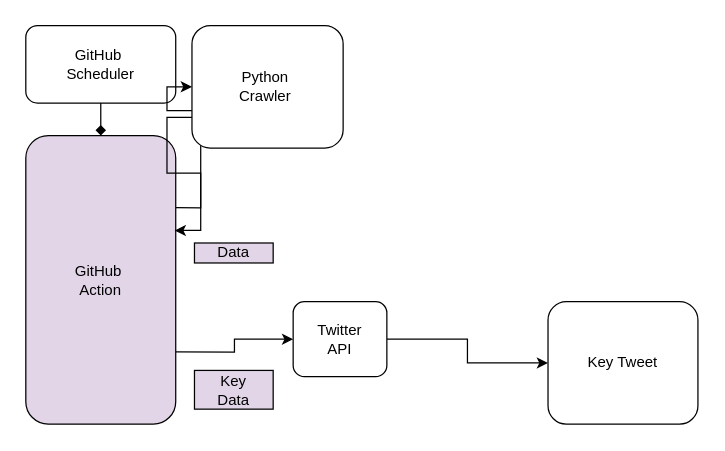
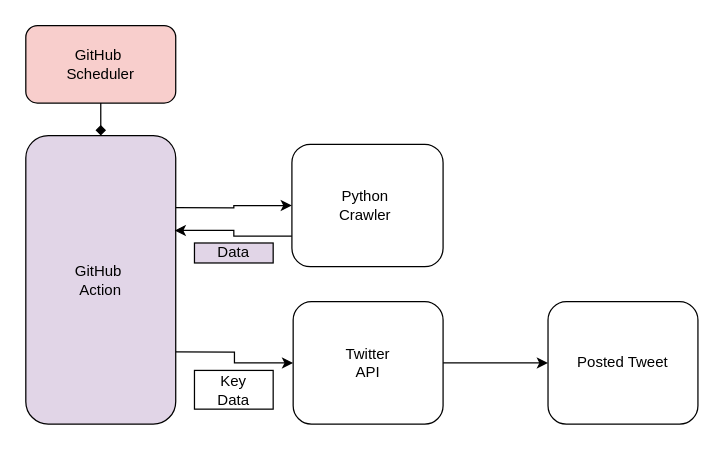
  <mxCell id="0" />
  <mxCell id="1" parent="0" />
  <mxCell id="2" value="" style="edgeStyle=orthogonalEdgeStyle;rounded=0;orthogonalLoop=1;jettySize=auto;html=1;endArrow=diamond;" edge="1" parent="1" source="3" target="6"><mxGeometry relative="1" as="geometry" /></mxCell>
- <mxCell id="3" value="GitHub&amp;nbsp;&lt;br&gt;Scheduler" style="rounded=1;whiteSpace=wrap;html=1;" vertex="1" parent="1"><mxGeometry x="20" y="20" width="120" height="62" as="geometry" /></mxCell>
+ <mxCell id="3" value="GitHub&amp;nbsp;&lt;br&gt;Scheduler" style="rounded=1;whiteSpace=wrap;html=1;fillColor=#f8cecc;" vertex="1" parent="1"><mxGeometry x="20" y="20" width="120" height="62" as="geometry" /></mxCell>
  <mxCell id="4" style="edgeStyle=orthogonalEdgeStyle;rounded=0;orthogonalLoop=1;jettySize=auto;html=1;exitX=1;exitY=0.25;exitDx=0;exitDy=0;entryX=0;entryY=0.5;entryDx=0;entryDy=0;" edge="1" parent="1" source="6" target="8"><mxGeometry relative="1" as="geometry" /></mxCell>
  <mxCell id="5" style="edgeStyle=orthogonalEdgeStyle;rounded=0;orthogonalLoop=1;jettySize=auto;html=1;exitX=1;exitY=0.75;exitDx=0;exitDy=0;" edge="1" parent="1" source="6" target="10"><mxGeometry relative="1" as="geometry" /></mxCell>
  <mxCell id="6" value="GitHub&amp;nbsp;&lt;br&gt;Action" style="rounded=1;whiteSpace=wrap;html=1;fillColor=#e1d5e7;" vertex="1" parent="1"><mxGeometry x="20" y="108" width="120" height="231" as="geometry" /></mxCell>
  <mxCell id="7" style="edgeStyle=orthogonalEdgeStyle;rounded=0;orthogonalLoop=1;jettySize=auto;html=1;exitX=0;exitY=0.75;exitDx=0;exitDy=0;entryX=0.993;entryY=0.329;entryDx=0;entryDy=0;entryPerimeter=0;" edge="1" parent="1" source="8" target="6"><mxGeometry relative="1" as="geometry" /></mxCell>
- <mxCell id="8" value="Python&amp;nbsp;&lt;br&gt;Crawler&amp;nbsp;" style="rounded=1;whiteSpace=wrap;html=1;" vertex="1" parent="1"><mxGeometry x="153" y="20" width="121" height="98" as="geometry" /></mxCell>
+ <mxCell id="8" value="Python&amp;nbsp;&lt;br&gt;Crawler&amp;nbsp;" style="rounded=1;whiteSpace=wrap;html=1;" vertex="1" parent="1"><mxGeometry x="233" y="115" width="121" height="98" as="geometry" /></mxCell>
  <mxCell id="9" style="edgeStyle=orthogonalEdgeStyle;rounded=0;orthogonalLoop=1;jettySize=auto;html=1;exitX=1;exitY=0.5;exitDx=0;exitDy=0;entryX=0;entryY=0.5;entryDx=0;entryDy=0;" edge="1" parent="1" source="10" target="11"><mxGeometry relative="1" as="geometry" /></mxCell>
- <mxCell id="10" value="Twitter&lt;br&gt;API" style="rounded=1;whiteSpace=wrap;html=1;" vertex="1" parent="1"><mxGeometry x="234" y="241" width="75" height="60" as="geometry" /></mxCell>
- <mxCell id="11" value="Key Tweet" style="rounded=1;whiteSpace=wrap;html=1;" vertex="1" parent="1"><mxGeometry x="438" y="241" width="120" height="98" as="geometry" /></mxCell>
+ <mxCell id="10" value="Twitter&lt;br&gt;API" style="rounded=1;whiteSpace=wrap;html=1;" vertex="1" parent="1"><mxGeometry x="234" y="241" width="120" height="98" as="geometry" /></mxCell>
+ <mxCell id="11" value="Posted Tweet" style="rounded=1;whiteSpace=wrap;html=1;" vertex="1" parent="1"><mxGeometry x="438" y="241" width="120" height="98" as="geometry" /></mxCell>
  <mxCell id="12" value="Data" style="rounded=0;whiteSpace=wrap;html=1;fillColor=#e1d5e7;" vertex="1" parent="1"><mxGeometry x="155" y="194" width="63" height="16" as="geometry" /></mxCell>
- <mxCell id="13" value="Key&lt;br&gt;Data" style="rounded=0;whiteSpace=wrap;html=1;fillColor=#e1d5e7;" vertex="1" parent="1"><mxGeometry x="155" y="296" width="63" height="31" as="geometry" /></mxCell>
+ <mxCell id="13" value="Key&lt;br&gt;Data" style="rounded=0;whiteSpace=wrap;html=1;" vertex="1" parent="1"><mxGeometry x="155" y="296" width="63" height="31" as="geometry" /></mxCell>
